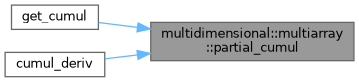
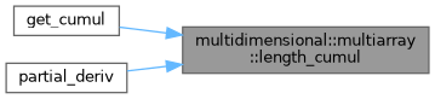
  digraph {
    rankdir=RL
    node [color=grey40 fillcolor=white fontname=Helvetica fontsize=10 shape=box style=filled]
    edge [color=steelblue1 dir=back fontname=Helvetica fontsize=10 labelfontname=Helvetica labelfontsize=10 style=solid]
-   n1 [color=gray40 fillcolor=grey60 fontcolor=black height=0.2 label="multidimensional::multiarray\l::partial_cumul" width=0.4]
+   n1 [color=gray40 fillcolor=grey60 fontcolor=black height=0.2 label="multidimensional::multiarray\l::length_cumul" width=0.4]
    n2 [height=0.2 label=get_cumul width=0.4]
-   n3 [height=0.2 label=cumul_deriv width=0.4]
+   n3 [height=0.2 label=partial_deriv width=0.4]
    n1 -> n2
    n1 -> n3
  }
